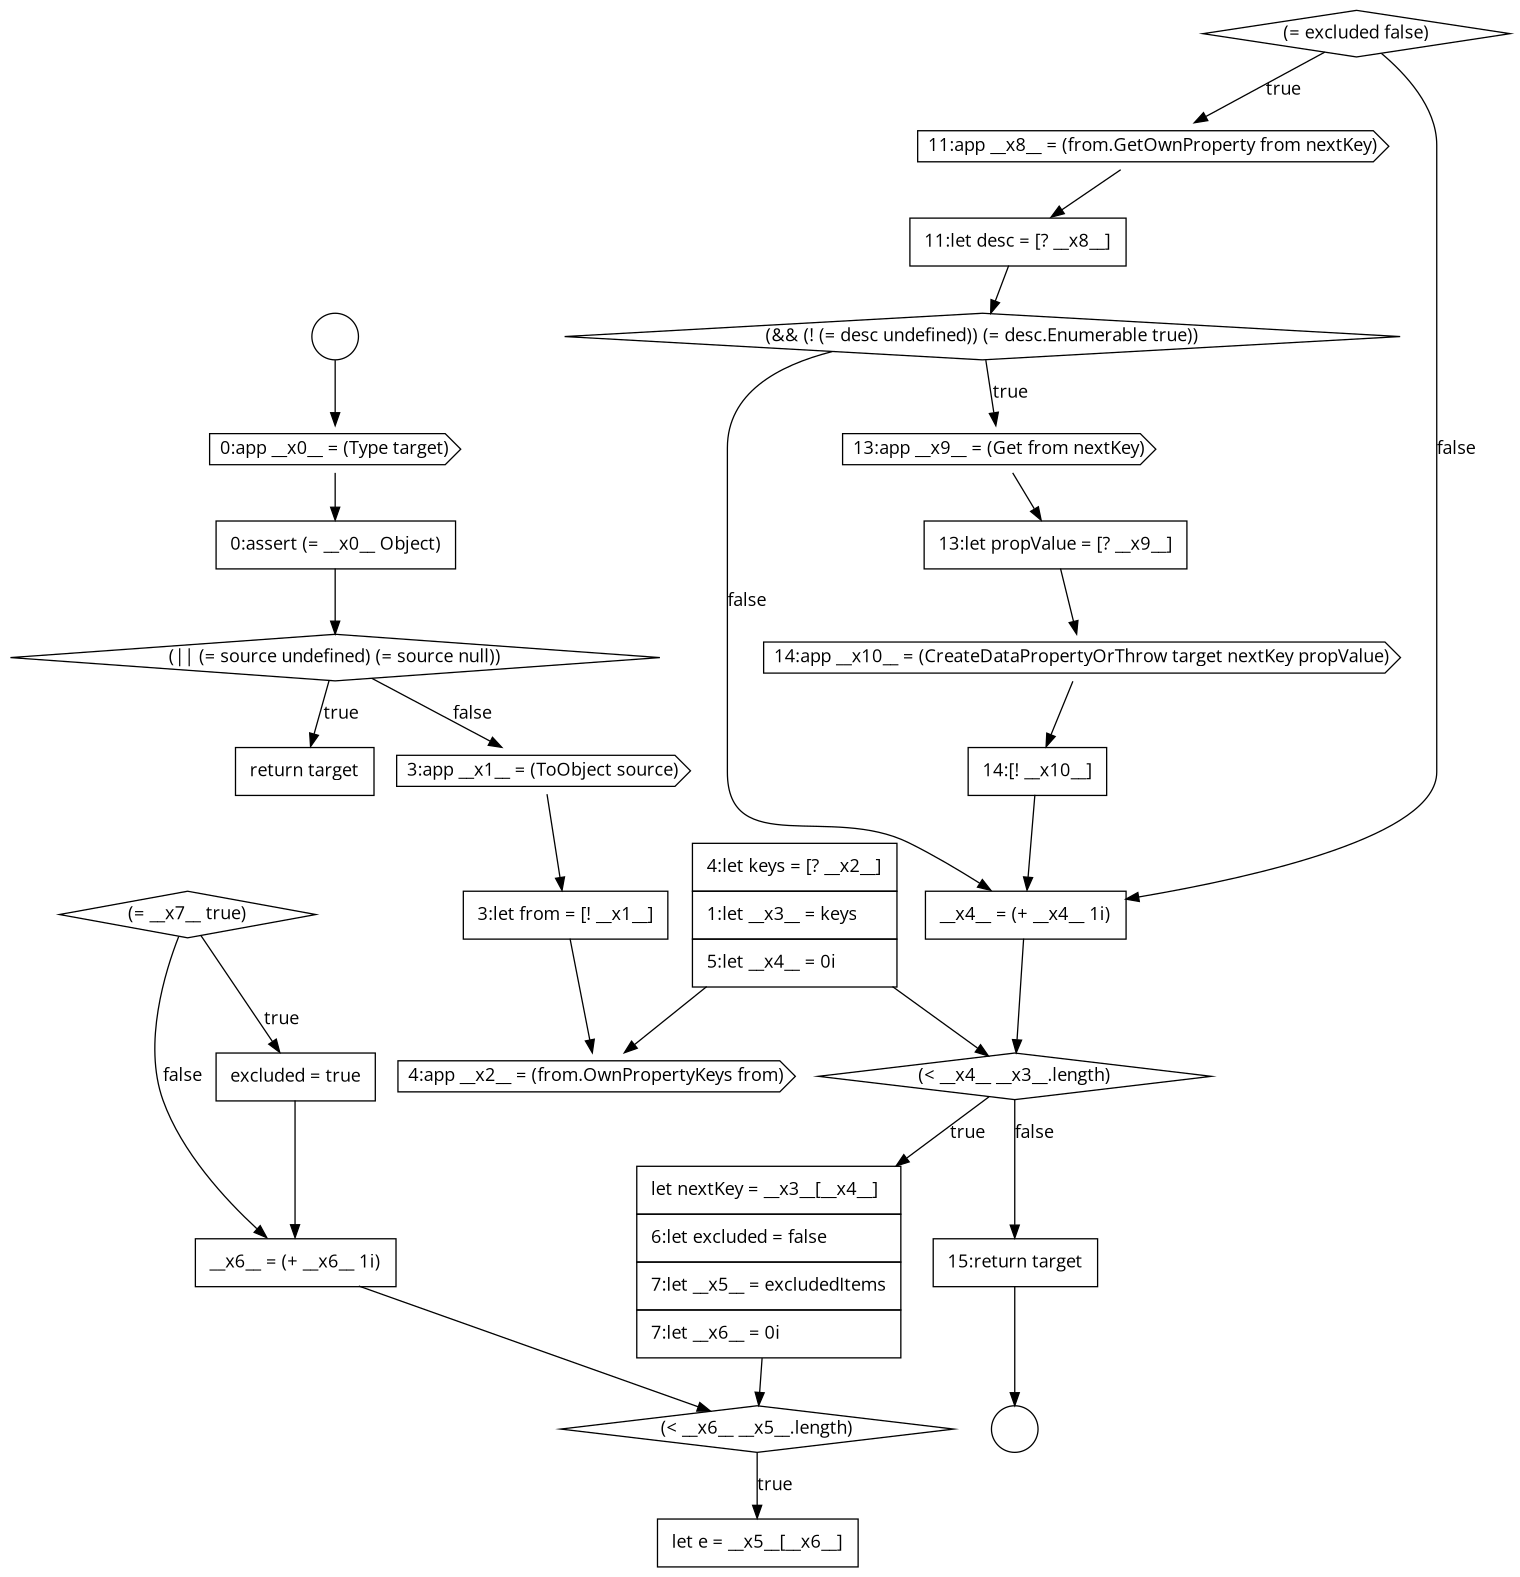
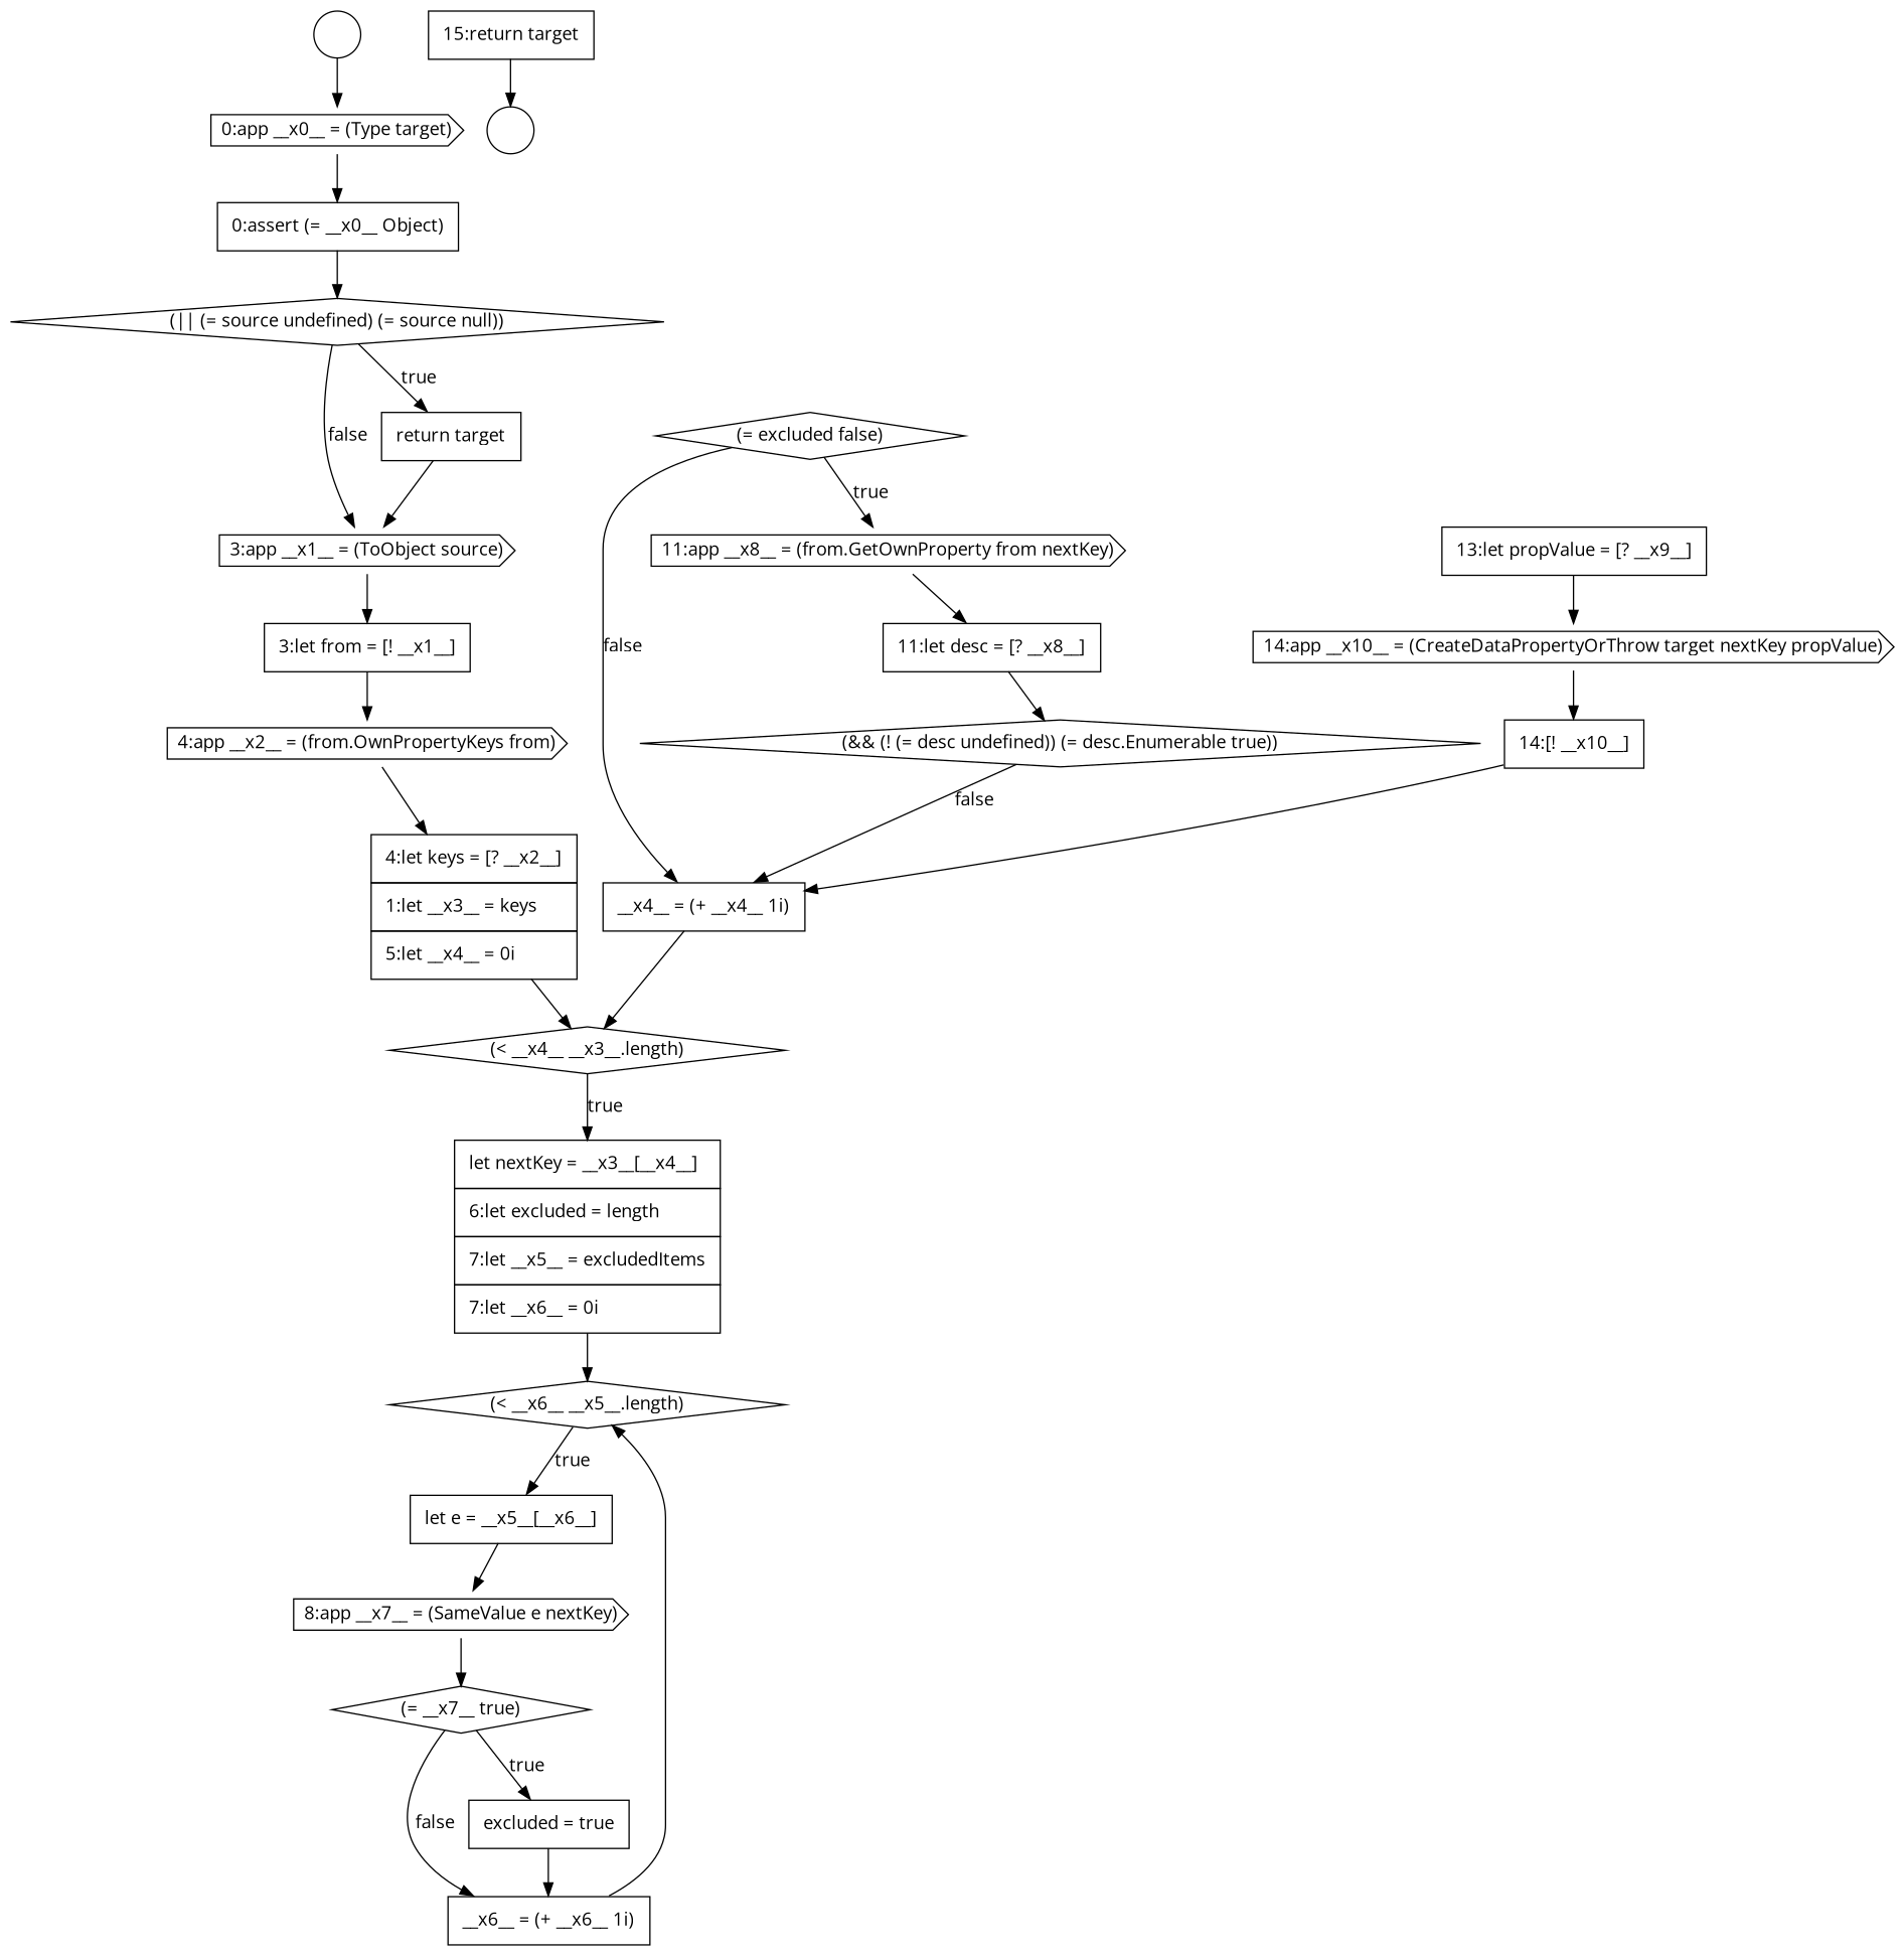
  digraph {
    fontname="Open Sans"
    node [color=black fillcolor=white fontname="Open Sans" shape=none style=filled]
    edge [color=black fontname="Open Sans"]
    n1 [label=<<font color="black">14:app __x10__ = (CreateDataPropertyOrThrow target nextKey propValue)</font>> shape=cds]
    n2 [label=<<font color="black">     <table border="0" cellborder="1" cellspacing="0" cellpadding="10">       <tr><td align="left">14:[! __x10__]</td></tr>     </table>   </font>> margin=0]
    n3 [label=<<font color="black">     <table border="0" cellborder="1" cellspacing="0" cellpadding="10">       <tr><td align="left">__x4__ = (+ __x4__ 1i)</td></tr>     </table>   </font>> margin=0]
    n4 [label=<<font color="black">3:app __x1__ = (ToObject source)</font>> shape=cds]
    n5 [label=<<font color="black">     <table border="0" cellborder="1" cellspacing="0" cellpadding="10">       <tr><td align="left">3:let from = [! __x1__]</td></tr>     </table>   </font>> margin=0]
    n6 [label=<<font color="black">4:app __x2__ = (from.OwnPropertyKeys from)</font>> shape=cds]
    n7 [label=<<font color="black">(&lt; __x4__ __x3__.length)</font>> shape=diamond]
    n8 [label=<<font color="black">     <table border="0" cellborder="1" cellspacing="0" cellpadding="10">       <tr><td align="left">15:return target</td></tr>     </table>   </font>> margin=0]
-   n9 [label=<<font color="black">     <table border="0" cellborder="1" cellspacing="0" cellpadding="10">       <tr><td align="left">let nextKey = __x3__[__x4__]</td></tr>       <tr><td align="left">6:let excluded = false</td></tr>       <tr><td align="left">7:let __x5__ = excludedItems</td></tr>       <tr><td align="left">7:let __x6__ = 0i</td></tr>     </table>   </font>> margin=0]
+   n9 [label=<<font color="black">     <table border="0" cellborder="1" cellspacing="0" cellpadding="10">       <tr><td align="left">let nextKey = __x3__[__x4__]</td></tr>       <tr><td align="left">6:let excluded = length</td></tr>       <tr><td align="left">7:let __x5__ = excludedItems</td></tr>       <tr><td align="left">7:let __x6__ = 0i</td></tr>     </table>   </font>> margin=0]
    n10 [label=" " shape=circle]
    n11 [label=<<font color="black">(&lt; __x6__ __x5__.length)</font>> shape=diamond]
    n12 [label=<<font color="black">(= __x7__ true)</font>> shape=diamond]
    n13 [label=<<font color="black">     <table border="0" cellborder="1" cellspacing="0" cellpadding="10">       <tr><td align="left">__x6__ = (+ __x6__ 1i)</td></tr>     </table>   </font>> margin=0]
    n14 [label=<<font color="black">     <table border="0" cellborder="1" cellspacing="0" cellpadding="10">       <tr><td align="left">excluded = true</td></tr>     </table>   </font>> margin=0]
    n15 [label=<<font color="black">(|| (= source undefined) (= source null))</font>> shape=diamond]
    n16 [label=<<font color="black">     <table border="0" cellborder="1" cellspacing="0" cellpadding="10">       <tr><td align="left">return target</td></tr>     </table>   </font>> margin=0]
    n17 [label=<<font color="black">11:app __x8__ = (from.GetOwnProperty from nextKey)</font>> shape=cds]
    n18 [label=<<font color="black">     <table border="0" cellborder="1" cellspacing="0" cellpadding="10">       <tr><td align="left">11:let desc = [? __x8__]</td></tr>     </table>   </font>> margin=0]
    n19 [label=<<font color="black">(&amp;&amp; (! (= desc undefined)) (= desc.Enumerable true))</font>> shape=diamond]
    n20 [label=<<font color="black">     <table border="0" cellborder="1" cellspacing="0" cellpadding="10">       <tr><td align="left">13:let propValue = [? __x9__]</td></tr>     </table>   </font>> margin=0]
    n21 [label=<<font color="black">     <table border="0" cellborder="1" cellspacing="0" cellpadding="10">       <tr><td align="left">let e = __x5__[__x6__]</td></tr>     </table>   </font>> margin=0]
+   n22 [label=<<font color="black">8:app __x7__ = (SameValue e nextKey)</font>> shape=cds]
    n23 [label=<<font color="black">     <table border="0" cellborder="1" cellspacing="0" cellpadding="10">       <tr><td align="left">4:let keys = [? __x2__]</td></tr>       <tr><td align="left">1:let __x3__ = keys</td></tr>       <tr><td align="left">5:let __x4__ = 0i</td></tr>     </table>   </font>> margin=0]
    n24 [label=<<font color="black">0:app __x0__ = (Type target)</font>> shape=cds]
    n25 [label=<<font color="black">     <table border="0" cellborder="1" cellspacing="0" cellpadding="10">       <tr><td align="left">0:assert (= __x0__ Object)</td></tr>     </table>   </font>> margin=0]
-   n26 [label=<<font color="black">13:app __x9__ = (Get from nextKey)</font>> shape=cds]
    n27 [label=" " shape=circle]
    n28 [label=<<font color="black">(= excluded false)</font>> shape=diamond]
    n1 -> n2
    n2 -> n3
    n3 -> n7
    n4 -> n5
    n5 -> n6
-   n23 -> n6
-   n7 -> n8 [label=<<font color="black">false</font>>]
+   n6 -> n23
    n7 -> n9 [label=<<font color="black">true</font>>]
    n8 -> n10
    n9 -> n11
    n11 -> n21 [label=<<font color="black">true</font>>]
    n12 -> n13 [label=<<font color="black">false</font>>]
    n12 -> n14 [label=<<font color="black">true</font>>]
    n13 -> n11
    n14 -> n13
    n15 -> n4 [label=<<font color="black">false</font>>]
    n15 -> n16 [label=<<font color="black">true</font>>]
+   n16 -> n4
    n17 -> n18
    n18 -> n19
    n19 -> n3 [label=<<font color="black">false</font>>]
-   n19 -> n26 [label=<<font color="black">true</font>>]
    n20 -> n1
+   n21 -> n22
+   n22 -> n12
    n23 -> n7
    n24 -> n25
    n25 -> n15
-   n26 -> n20
    n27 -> n24
    n28 -> n3 [label=<<font color="black">false</font>>]
    n28 -> n17 [label=<<font color="black">true</font>>]
  }
